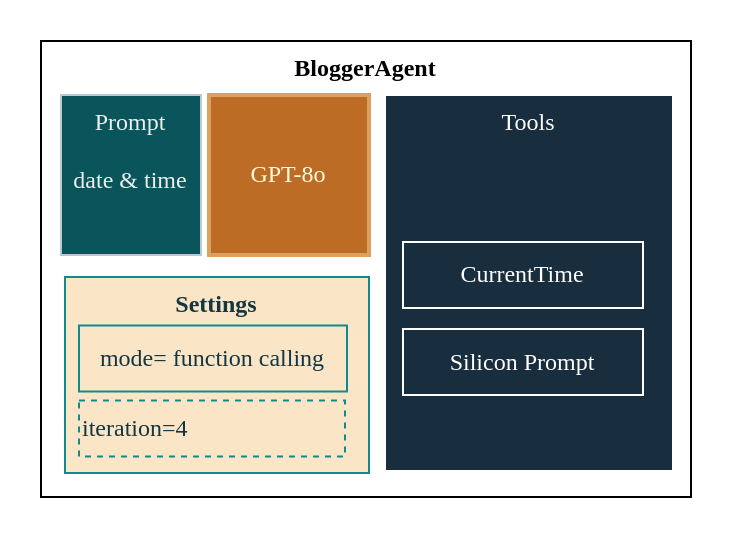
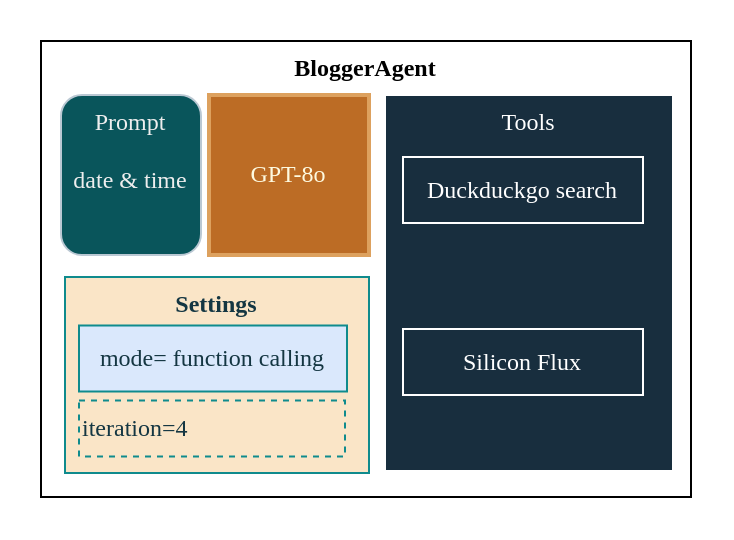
  <mxCell id="0" />
  <mxCell id="1" parent="0" />
  <mxCell id="2" value="BloggerAgent" style="rounded=0;whiteSpace=wrap;html=1;verticalAlign=top;labelBackgroundColor=none;fontStyle=1;fontFamily=Nunito;" vertex="1" parent="1"><mxGeometry x="20" y="20" width="325" height="228" as="geometry" /></mxCell>
- <mxCell id="3" value="Prompt&lt;div&gt;&lt;br&gt;&lt;div&gt;date &amp;amp; time&lt;/div&gt;&lt;/div&gt;" style="rounded=0;whiteSpace=wrap;html=1;verticalAlign=top;labelBackgroundColor=none;fillColor=#09555B;strokeColor=#BAC8D3;fontColor=#EEEEEE;fontFamily=Nunito;" vertex="1" parent="1"><mxGeometry x="30" y="47" width="70" height="80" as="geometry" /></mxCell>
+ <mxCell id="3" value="Prompt&lt;div&gt;&lt;br&gt;&lt;div&gt;date &amp;amp; time&lt;/div&gt;&lt;/div&gt;" style="whiteSpace=wrap;html=1;verticalAlign=top;labelBackgroundColor=none;fillColor=#09555B;strokeColor=#BAC8D3;fontColor=#EEEEEE;fontFamily=Nunito;rounded=1;" vertex="1" parent="1"><mxGeometry x="30" y="47" width="70" height="80" as="geometry" /></mxCell>
  <mxCell id="4" value="Tools" style="rounded=0;whiteSpace=wrap;html=1;verticalAlign=top;labelBackgroundColor=none;fillColor=#182E3E;strokeColor=#FFFFFF;fontColor=#FFFFFF;fontFamily=Nunito;" vertex="1" parent="1"><mxGeometry x="192" y="47" width="144" height="188" as="geometry" /></mxCell>
- <mxCell id="6" value="CurrentTime" style="rounded=0;whiteSpace=wrap;html=1;labelBackgroundColor=none;fillColor=#182E3E;strokeColor=#FFFFFF;fontColor=#FFFFFF;fontFamily=Nunito;" vertex="1" parent="1"><mxGeometry x="201" y="120.5" width="120" height="33" as="geometry" /></mxCell>
- <mxCell id="7" value="Silicon Prompt" style="rounded=0;whiteSpace=wrap;html=1;labelBackgroundColor=none;fillColor=#182E3E;strokeColor=#FFFFFF;fontColor=#FFFFFF;fontFamily=Nunito;" vertex="1" parent="1"><mxGeometry x="201" y="164" width="120" height="33" as="geometry" /></mxCell>
+ <mxCell id="5" value="Duckduckgo search" style="rounded=0;whiteSpace=wrap;html=1;labelBackgroundColor=none;fillColor=#182E3E;strokeColor=#FFFFFF;fontColor=#FFFFFF;fontFamily=Nunito;" vertex="1" parent="1"><mxGeometry x="201" y="78" width="120" height="33" as="geometry" /></mxCell>
+ <mxCell id="7" value="Silicon Flux" style="rounded=0;whiteSpace=wrap;html=1;labelBackgroundColor=none;fillColor=#182E3E;strokeColor=#FFFFFF;fontColor=#FFFFFF;fontFamily=Nunito;" vertex="1" parent="1"><mxGeometry x="201" y="164" width="120" height="33" as="geometry" /></mxCell>
  <mxCell id="8" value="Settings" style="rounded=0;whiteSpace=wrap;html=1;verticalAlign=top;labelBackgroundColor=none;fillColor=#FAE5C7;strokeColor=#0F8B8D;fontColor=#143642;fontFamily=Nunito;fontStyle=1" vertex="1" parent="1"><mxGeometry x="32" y="138" width="152" height="98" as="geometry" /></mxCell>
- <mxCell id="9" value="mode= function calling" style="rounded=0;whiteSpace=wrap;html=1;labelBackgroundColor=none;fillColor=#FAE5C7;strokeColor=#0F8B8D;fontColor=#143642;fontFamily=Nunito;" vertex="1" parent="1"><mxGeometry x="39" y="162.25" width="134" height="33" as="geometry" /></mxCell>
+ <mxCell id="9" value="mode= function calling" style="rounded=0;whiteSpace=wrap;html=1;labelBackgroundColor=none;fillColor=#dae8fc;strokeColor=#0F8B8D;fontColor=#143642;fontFamily=Nunito;" vertex="1" parent="1"><mxGeometry x="39" y="162.25" width="134" height="33" as="geometry" /></mxCell>
  <mxCell id="10" value="iteration=4" style="rounded=0;whiteSpace=wrap;html=1;align=left;labelBackgroundColor=none;fillColor=#FAE5C7;strokeColor=#0F8B8D;fontColor=#143642;fontFamily=Nunito;dashed=1;" vertex="1" parent="1"><mxGeometry x="39" y="199.75" width="133" height="28" as="geometry" /></mxCell>
  <mxCell id="11" value="GPT-8o" style="whiteSpace=wrap;html=1;aspect=fixed;fillColor=#BC6C25;fontColor=#FEFAE0;strokeColor=#DDA15E;strokeWidth=2;labelBackgroundColor=none;fontFamily=Nunito;" vertex="1" parent="1"><mxGeometry x="104" y="47" width="80" height="80" as="geometry" /></mxCell>
